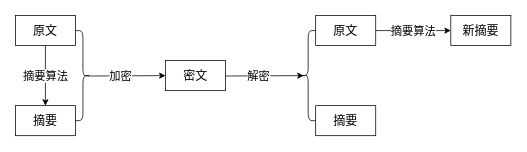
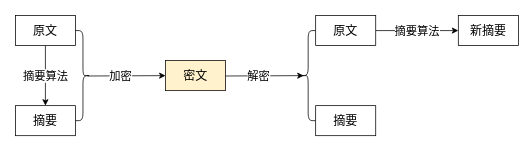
  <mxCell id="0" />
  <mxCell id="1" parent="0" />
  <mxCell id="2" value="&lt;font style=&quot;font-size: 15px&quot;&gt;摘要算法&lt;/font&gt;" style="edgeStyle=orthogonalEdgeStyle;rounded=0;orthogonalLoop=1;jettySize=auto;html=1;entryX=0.5;entryY=0;entryDx=0;entryDy=0;" edge="1" parent="1" source="3" target="4"><mxGeometry relative="1" as="geometry" /></mxCell>
  <mxCell id="3" value="&lt;font style=&quot;font-size: 16px&quot;&gt;原文&lt;/font&gt;" style="rounded=0;whiteSpace=wrap;html=1;" vertex="1" parent="1"><mxGeometry y="20" width="80" height="40" as="geometry" x="20" /></mxCell>
  <mxCell id="4" value="&lt;font style=&quot;font-size: 16px&quot;&gt;摘要&lt;/font&gt;" style="rounded=0;whiteSpace=wrap;html=1;" vertex="1" parent="1"><mxGeometry y="140" width="80" height="40" as="geometry" x="20" /></mxCell>
  <mxCell id="5" value="" style="shape=curlyBracket;whiteSpace=wrap;html=1;rounded=1;rotation=-180;" vertex="1" parent="1"><mxGeometry x="100" y="40" width="20" height="120" as="geometry" /></mxCell>
  <mxCell id="6" value="" style="endArrow=classic;html=1;entryX=0;entryY=0.5;entryDx=0;entryDy=0;" edge="1" parent="1" target="8"><mxGeometry width="50" height="50" relative="1" as="geometry"><mxPoint x="116" y="100.5" as="sourcePoint" /><mxPoint x="206" y="100.5" as="targetPoint" /></mxGeometry></mxCell>
  <mxCell id="7" value="&lt;font style=&quot;font-size: 15px&quot;&gt;加密&lt;/font&gt;" style="text;html=1;resizable=0;points=[];align=center;verticalAlign=middle;labelBackgroundColor=#ffffff;" vertex="1" connectable="0" parent="6"><mxGeometry x="0.376" y="1" relative="1" as="geometry"><mxPoint x="-28" y="0.5" as="offset" /></mxGeometry></mxCell>
- <mxCell id="8" value="&lt;font style=&quot;font-size: 16px&quot;&gt;密文&lt;/font&gt;" style="rounded=0;whiteSpace=wrap;html=1;" vertex="1" parent="1"><mxGeometry x="220" y="80" width="80" height="40" as="geometry" /></mxCell>
+ <mxCell id="8" value="&lt;font style=&quot;font-size: 16px&quot;&gt;密文&lt;/font&gt;" style="rounded=0;whiteSpace=wrap;html=1;fillColor=#fff2cc;" vertex="1" parent="1"><mxGeometry x="220" y="80" width="80" height="40" as="geometry" /></mxCell>
  <mxCell id="9" value="" style="endArrow=classic;html=1;entryX=0;entryY=0.5;entryDx=0;entryDy=0;" edge="1" parent="1"><mxGeometry width="50" height="50" relative="1" as="geometry"><mxPoint x="300" y="100.5" as="sourcePoint" /><mxPoint x="404" y="100" as="targetPoint" /></mxGeometry></mxCell>
  <mxCell id="10" value="&lt;font style=&quot;font-size: 15px&quot;&gt;解密&lt;/font&gt;" style="text;html=1;resizable=0;points=[];align=center;verticalAlign=middle;labelBackgroundColor=#ffffff;" vertex="1" connectable="0" parent="9"><mxGeometry x="0.376" y="1" relative="1" as="geometry"><mxPoint x="-28" y="0.5" as="offset" /></mxGeometry></mxCell>
  <mxCell id="11" value="" style="shape=curlyBracket;whiteSpace=wrap;html=1;rounded=1;rotation=0;" vertex="1" parent="1"><mxGeometry x="400" y="40" width="20" height="120" as="geometry" /></mxCell>
  <mxCell id="12" value="&lt;font style=&quot;font-size: 15px&quot;&gt;摘要算法&lt;/font&gt;" style="edgeStyle=orthogonalEdgeStyle;rounded=0;orthogonalLoop=1;jettySize=auto;html=1;entryX=0;entryY=0.5;entryDx=0;entryDy=0;" edge="1" parent="1" source="13" target="15"><mxGeometry relative="1" as="geometry" /></mxCell>
  <mxCell id="13" value="&lt;font style=&quot;font-size: 16px&quot;&gt;原文&lt;/font&gt;" style="rounded=0;whiteSpace=wrap;html=1;" vertex="1" parent="1"><mxGeometry x="420" y="20" width="80" height="40" as="geometry" /></mxCell>
  <mxCell id="14" value="&lt;font style=&quot;font-size: 16px&quot;&gt;摘要&lt;/font&gt;" style="rounded=0;whiteSpace=wrap;html=1;" vertex="1" parent="1"><mxGeometry x="420" y="140" width="80" height="40" as="geometry" /></mxCell>
- <mxCell id="15" value="&lt;font style=&quot;font-size: 16px&quot;&gt;新摘要&lt;/font&gt;" style="rounded=0;whiteSpace=wrap;html=1;" vertex="1" parent="1"><mxGeometry x="600" y="20" width="80" height="40" as="geometry" /></mxCell>
+ <mxCell id="15" value="&lt;font style=&quot;font-size: 16px&quot;&gt;新摘要&lt;/font&gt;" style="rounded=0;whiteSpace=wrap;html=1;" vertex="1" parent="1"><mxGeometry x="610" y="20" width="80" height="40" as="geometry" /></mxCell>
